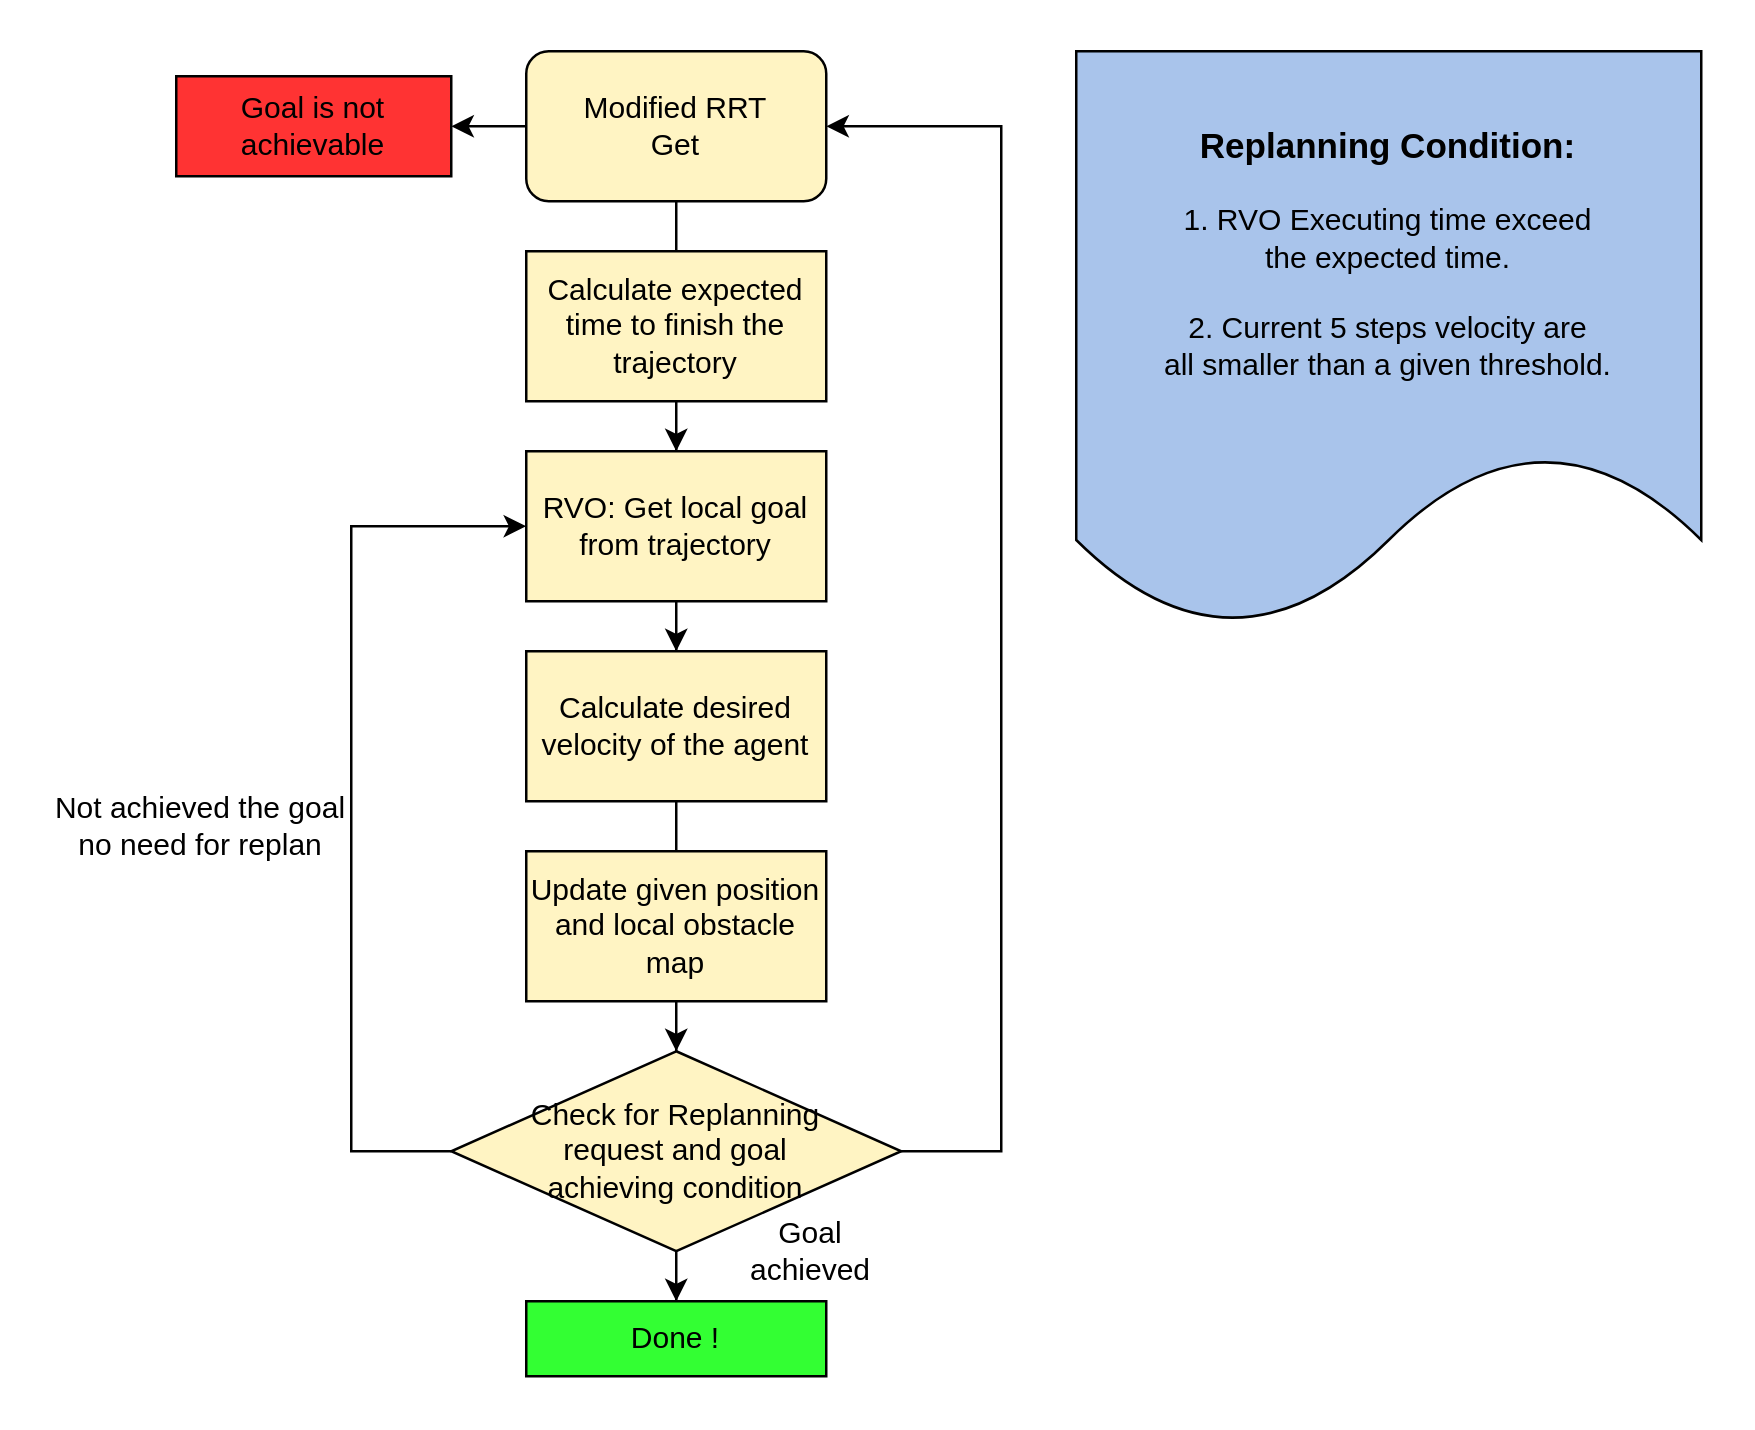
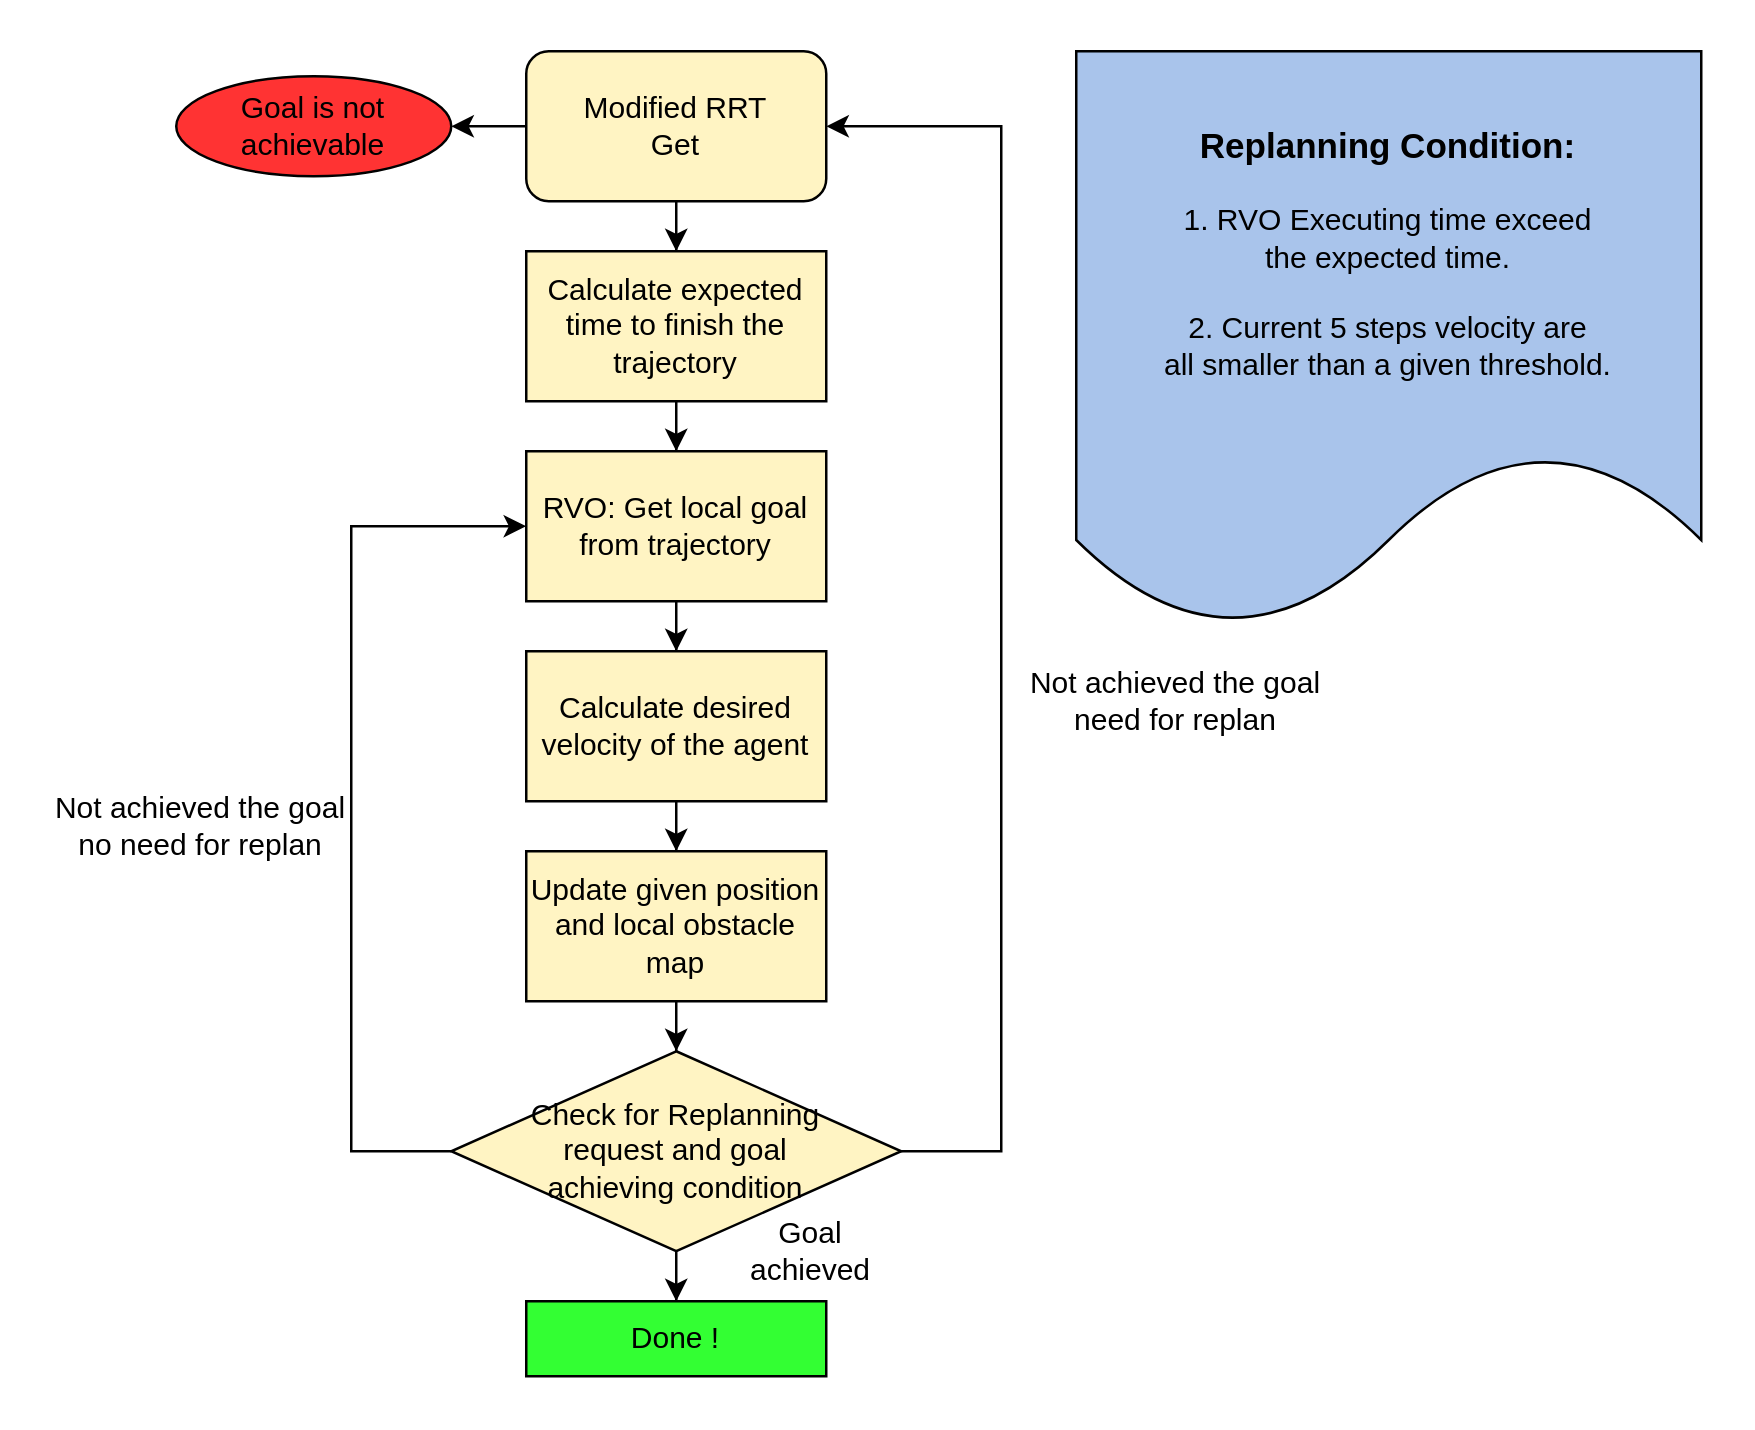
  <mxCell id="0" />
  <mxCell id="1" parent="0" />
- <mxCell id="2" style="edgeStyle=orthogonalEdgeStyle;rounded=0;orthogonalLoop=1;jettySize=auto;html=1;entryX=0.5;entryY=0;entryDx=0;entryDy=0;endArrow=none;" edge="1" parent="1" source="4" target="6"><mxGeometry relative="1" as="geometry" /></mxCell>
+ <mxCell id="2" style="edgeStyle=orthogonalEdgeStyle;rounded=0;orthogonalLoop=1;jettySize=auto;html=1;entryX=0.5;entryY=0;entryDx=0;entryDy=0;" edge="1" parent="1" source="4" target="6"><mxGeometry relative="1" as="geometry" /></mxCell>
  <mxCell id="3" style="edgeStyle=orthogonalEdgeStyle;rounded=0;orthogonalLoop=1;jettySize=auto;html=1;entryX=1;entryY=0.5;entryDx=0;entryDy=0;" edge="1" parent="1" source="4" target="22"><mxGeometry relative="1" as="geometry" /></mxCell>
  <mxCell id="4" value="Modified RRT &lt;br&gt;Get" style="rounded=1;whiteSpace=wrap;html=1;fillColor=#FFF4C3;" vertex="1" parent="1"><mxGeometry x="210" y="20" width="120" height="60" as="geometry" /></mxCell>
  <mxCell id="5" style="edgeStyle=orthogonalEdgeStyle;rounded=0;orthogonalLoop=1;jettySize=auto;html=1;" edge="1" parent="1" source="6" target="8"><mxGeometry relative="1" as="geometry" /></mxCell>
  <mxCell id="6" value="Calculate expected time to finish the trajectory" style="rounded=0;whiteSpace=wrap;html=1;fillColor=#FFF4C3;" vertex="1" parent="1"><mxGeometry x="210" y="100" width="120" height="60" as="geometry" /></mxCell>
  <mxCell id="7" style="edgeStyle=orthogonalEdgeStyle;rounded=0;orthogonalLoop=1;jettySize=auto;html=1;entryX=0.5;entryY=0;entryDx=0;entryDy=0;" edge="1" parent="1" source="8" target="10"><mxGeometry relative="1" as="geometry" /></mxCell>
  <mxCell id="8" value="RVO: Get local goal from trajectory" style="rounded=0;whiteSpace=wrap;html=1;fillColor=#FFF4C3;" vertex="1" parent="1"><mxGeometry x="210" y="180" width="120" height="60" as="geometry" /></mxCell>
- <mxCell id="9" style="edgeStyle=orthogonalEdgeStyle;rounded=0;orthogonalLoop=1;jettySize=auto;html=1;endArrow=none;" edge="1" parent="1" source="10" target="12"><mxGeometry relative="1" as="geometry" /></mxCell>
+ <mxCell id="9" style="edgeStyle=orthogonalEdgeStyle;rounded=0;orthogonalLoop=1;jettySize=auto;html=1;" edge="1" parent="1" source="10" target="12"><mxGeometry relative="1" as="geometry" /></mxCell>
  <mxCell id="10" value="Calculate desired velocity of the agent" style="rounded=0;whiteSpace=wrap;html=1;fillColor=#FFF4C3;" vertex="1" parent="1"><mxGeometry x="210" y="260" width="120" height="60" as="geometry" /></mxCell>
  <mxCell id="11" style="edgeStyle=orthogonalEdgeStyle;rounded=0;orthogonalLoop=1;jettySize=auto;html=1;" edge="1" parent="1" source="12" target="16"><mxGeometry relative="1" as="geometry" /></mxCell>
  <mxCell id="12" value="Update given position and local obstacle map" style="rounded=0;whiteSpace=wrap;html=1;fillColor=#FFF4C3;" vertex="1" parent="1"><mxGeometry x="210" y="340" width="120" height="60" as="geometry" /></mxCell>
  <mxCell id="13" style="edgeStyle=orthogonalEdgeStyle;rounded=0;orthogonalLoop=1;jettySize=auto;html=1;entryX=0;entryY=0.5;entryDx=0;entryDy=0;" edge="1" parent="1" source="16" target="8"><mxGeometry relative="1" as="geometry"><mxPoint x="140" y="100" as="targetPoint" /><Array as="points"><mxPoint x="140" y="460" /><mxPoint x="140" y="210" /></Array></mxGeometry></mxCell>
  <mxCell id="14" style="edgeStyle=orthogonalEdgeStyle;rounded=0;orthogonalLoop=1;jettySize=auto;html=1;entryX=1;entryY=0.5;entryDx=0;entryDy=0;" edge="1" parent="1" source="16" target="4"><mxGeometry relative="1" as="geometry"><mxPoint x="400" y="0" as="targetPoint" /><Array as="points"><mxPoint x="400" y="460" /><mxPoint x="400" y="50" /></Array></mxGeometry></mxCell>
  <mxCell id="15" style="edgeStyle=orthogonalEdgeStyle;rounded=0;orthogonalLoop=1;jettySize=auto;html=1;entryX=0.5;entryY=0;entryDx=0;entryDy=0;" edge="1" parent="1" source="16" target="17"><mxGeometry relative="1" as="geometry" /></mxCell>
  <mxCell id="16" value="Check for Replanning &lt;br&gt;request and goal &lt;br&gt;achieving condition" style="rhombus;whiteSpace=wrap;html=1;fillColor=#FFF4C3;" vertex="1" parent="1"><mxGeometry x="180" y="420" width="180" height="80" as="geometry" /></mxCell>
  <mxCell id="17" value="Done !" style="whiteSpace=wrap;html=1;fillColor=#33FF33;rounded=0;" vertex="1" parent="1"><mxGeometry x="210" y="520" width="120" height="30" as="geometry" /></mxCell>
  <mxCell id="18" value="Not achieved the goal no need for replan" style="text;html=1;strokeColor=none;fillColor=none;align=center;verticalAlign=middle;whiteSpace=wrap;rounded=0;" vertex="1" parent="1"><mxGeometry x="20" y="320" width="120" height="20" as="geometry" /></mxCell>
+ <mxCell id="19" value="Not achieved the goal need for replan" style="text;html=1;strokeColor=none;fillColor=none;align=center;verticalAlign=middle;whiteSpace=wrap;rounded=0;" vertex="1" parent="1"><mxGeometry x="410" y="270" width="120" height="20" as="geometry" /></mxCell>
  <mxCell id="20" value="Goal achieved" style="text;html=1;strokeColor=none;fillColor=none;align=center;verticalAlign=middle;whiteSpace=wrap;rounded=0;" vertex="1" parent="1"><mxGeometry x="304" y="490" width="40" height="20" as="geometry" /></mxCell>
  <mxCell id="21" value="&lt;b&gt;&lt;font style=&quot;font-size: 14px&quot;&gt;Replanning Condition:&lt;/font&gt;&lt;/b&gt;&lt;br&gt;&lt;br&gt;1. RVO Executing time exceed &lt;br&gt;the expected time.&lt;br&gt;&lt;br&gt;2. Current 5 steps velocity are &lt;br&gt;all smaller than a given threshold." style="shape=document;whiteSpace=wrap;html=1;boundedLbl=1;fillColor=#A9C4EB;" vertex="1" parent="1"><mxGeometry x="430" y="20" width="250" height="230" as="geometry" /></mxCell>
- <mxCell id="22" value="Goal is not achievable" style="whiteSpace=wrap;html=1;fillColor=#FF3333;rounded=0;" vertex="1" parent="1"><mxGeometry x="70" y="30" width="110" height="40" as="geometry" /></mxCell>
+ <mxCell id="22" value="Goal is not achievable" style="ellipse;whiteSpace=wrap;html=1;fillColor=#FF3333;" vertex="1" parent="1"><mxGeometry x="70" y="30" width="110" height="40" as="geometry" /></mxCell>
